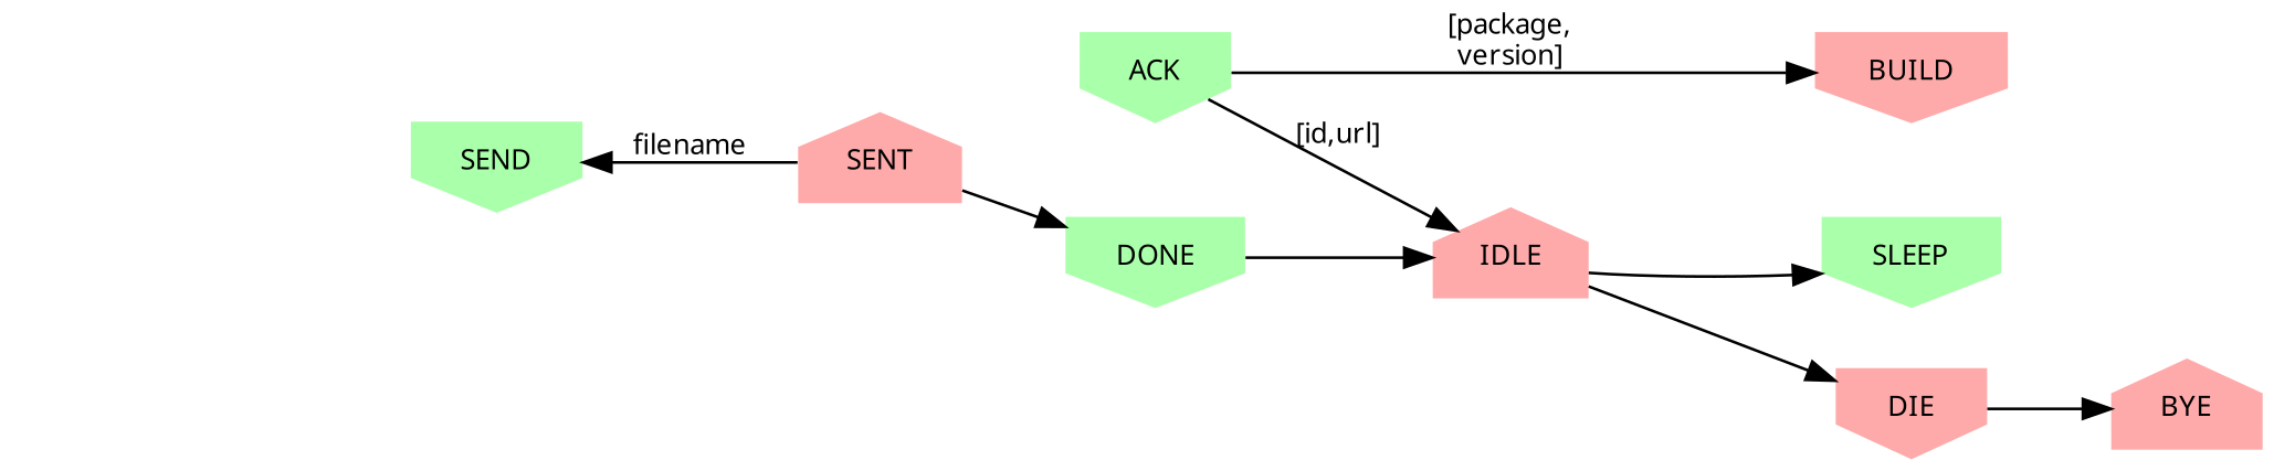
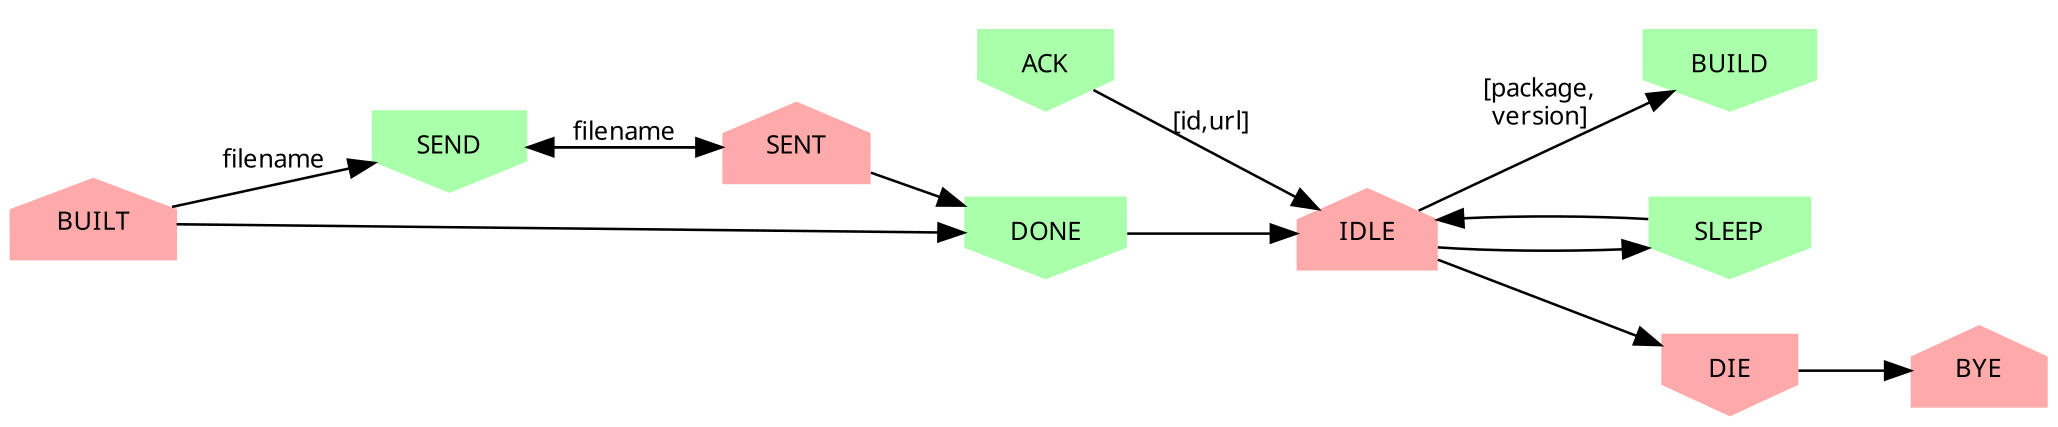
  digraph {
    rankdir=LR
    node [fillcolor="#aaffaa" fontname=Sans fontsize=10 penwidth=0 shape=invhouse style=filled]
    edge [fontname=Sans fontsize=10]
    n1 [label=ACK]
    IDLE [fillcolor="#ffaaaa" shape=house]
-   BUILD [fillcolor="#ffaaaa"]
+   BUILD
    SLEEP
    n5 [fillcolor="#ffaaaa" label=DIE]
    n6 [fillcolor="#ffaaaa" label=BYE shape=house]
+   BUILT [fillcolor="#ffaaaa" shape=house]
    SEND
    DONE
    SENT [fillcolor="#ffaaaa" shape=house]
    n1 -> IDLE [label="[id,url]"]
-   n1 -> BUILD [label="[package,\nversion]"]
+   IDLE -> BUILD [label="[package,\nversion]"]
    IDLE -> SLEEP
    IDLE -> n5
+   SLEEP -> IDLE
    n5 -> n6
+   BUILT -> SEND [label=filename]
+   BUILT -> DONE
+   SEND -> SENT
    DONE -> IDLE
    SENT -> SEND [label=filename]
    SENT -> DONE
  }
